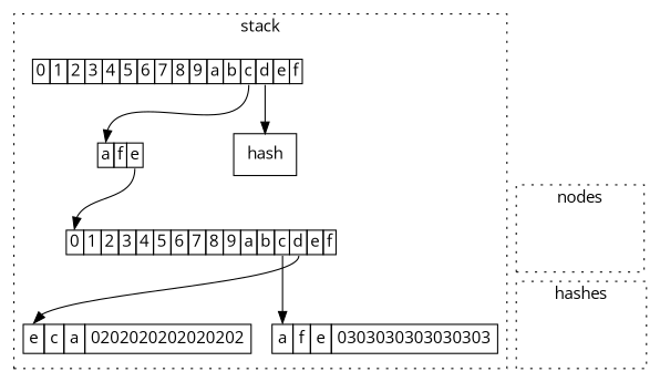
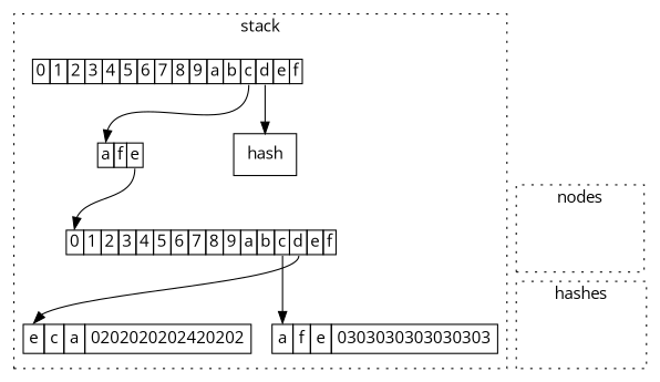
  digraph {
    fontname="Open Sans"
    node [shape=none fontname="Open Sans"]
    edge [fontname="Open Sans" headport=0]
    n1 [label=<<table border="0" cellborder="1" cellspacing="0"><tr><td port="0">0</td><td port="1">1</td><td port="2">2</td><td port="3">3</td><td port="4">4</td><td port="5">5</td><td port="6">6</td><td port="7">7</td><td port="8">8</td><td port="9">9</td><td port="10">a</td><td port="11">b</td><td port="12">c</td><td port="13">d</td><td port="14">e</td><td port="15">f</td></tr></table>>]
    hash [shape=box]
    n3 [label=<<table border="0" cellspacing="0" cellborder="1"><tr><td port="0">a</td><td port="1">f</td><td port="2">e</td></tr></table>>]
    n4 [label=<<table border="0" cellborder="1" cellspacing="0"><tr><td port="0">0</td><td port="1">1</td><td port="2">2</td><td port="3">3</td><td port="4">4</td><td port="5">5</td><td port="6">6</td><td port="7">7</td><td port="8">8</td><td port="9">9</td><td port="10">a</td><td port="11">b</td><td port="12">c</td><td port="13">d</td><td port="14">e</td><td port="15">f</td></tr></table>>]
    n5 [label=<<table border="0" cellborder="1" cellspacing="0" cellpadding="4"><tr><td port="0">a</td><td port="1">f</td><td port="2">e</td><td>0303030303030303</td></tr></table>> margin=0]
-   n6 [label=<<table border="0" cellborder="1" cellspacing="0" cellpadding="4"><tr><td port="0">e</td><td port="1">c</td><td port="2">a</td><td>0202020202020202</td></tr></table>> margin=0]
+   n6 [label=<<table border="0" cellborder="1" cellspacing="0" cellpadding="4"><tr><td port="0">e</td><td port="1">c</td><td port="2">a</td><td>0202020202420202</td></tr></table>> margin=0]
    holdmybeer [shape=box style=invis]
    holdmyhash [shape=box style=invis]
    subgraph cluster_1 {
      label=stack
      style=dotted
      n1
      hash
      n3
      n4
      n5
      n6
    }
    subgraph cluster_2 {
      label=nodes
      style=dotted
      holdmybeer
    }
    subgraph cluster_3 {
      label=hashes
      style=dotted
      holdmyhash
    }
    n1 -> hash [tailport=13 headport=""]
    n1 -> n3 [tailport=12]
    n3 -> n4 [tailport=2]
    n4 -> n5 [tailport=12]
    n4 -> n6 [tailport=13]
    holdmybeer -> n5 [style=invis headport=""]
    holdmybeer -> holdmyhash [style=invis headport=""]
  }
